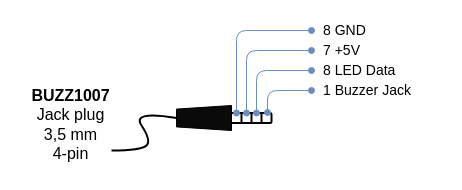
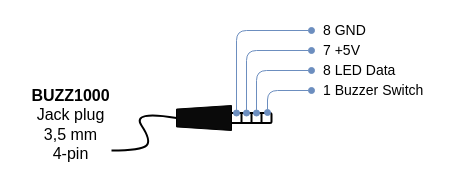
  <mxCell id="0" />
  <mxCell id="1" parent="0" />
  <mxCell id="2" value="" style="rounded=1;whiteSpace=wrap;html=1;strokeWidth=2;" parent="1" vertex="1"><mxGeometry x="221" y="112.5" width="50" height="10" as="geometry" /></mxCell>
  <mxCell id="3" value="" style="shape=trapezoid;perimeter=trapezoidPerimeter;whiteSpace=wrap;html=1;size=0.144;rotation=-90;fillColor=#0A0A0A;" parent="1" vertex="1"><mxGeometry x="191" y="90" width="25" height="55" as="geometry" /></mxCell>
  <mxCell id="4" value="" style="curved=1;endArrow=none;html=1;endFill=0;entryX=0.5;entryY=0;entryDx=0;entryDy=0;strokeWidth=2;" parent="1" target="3" edge="1"><mxGeometry width="50" height="50" relative="1" as="geometry"><mxPoint x="111" y="150" as="sourcePoint" /><mxPoint x="271" y="160" as="targetPoint" /><Array as="points"><mxPoint x="141" y="150" /><mxPoint x="151" y="140" /><mxPoint x="131" y="110" /></Array></mxGeometry></mxCell>
  <mxCell id="5" value="" style="endArrow=none;html=1;strokeWidth=2;entryX=0.75;entryY=0;entryDx=0;entryDy=0;exitX=0.75;exitY=1;exitDx=0;exitDy=0;" parent="1" edge="1"><mxGeometry width="50" height="50" relative="1" as="geometry"><mxPoint x="261" y="122.5" as="sourcePoint" /><mxPoint x="261" y="112.5" as="targetPoint" /></mxGeometry></mxCell>
  <mxCell id="6" value="" style="endArrow=none;html=1;strokeWidth=2;entryX=0.75;entryY=0;entryDx=0;entryDy=0;exitX=0.75;exitY=1;exitDx=0;exitDy=0;" parent="1" edge="1"><mxGeometry width="50" height="50" relative="1" as="geometry"><mxPoint x="251" y="122.5" as="sourcePoint" /><mxPoint x="251" y="112.5" as="targetPoint" /></mxGeometry></mxCell>
- <mxCell id="7" value="&lt;font style=&quot;font-size: 16px&quot;&gt;&lt;b style=&quot;font-size: 16px&quot;&gt;BUZZ1007&lt;/b&gt;&lt;br&gt;&lt;span&gt;Jack plug&lt;/span&gt;&lt;br&gt;&lt;span&gt;3,5 mm&lt;/span&gt;&lt;br&gt;4-pin&lt;br&gt;&lt;/font&gt;" style="text;html=1;strokeColor=none;fillColor=none;align=center;verticalAlign=middle;whiteSpace=wrap;rounded=0;fontSize=14;" parent="1" vertex="1"><mxGeometry x="20" y="80" width="101" height="88" as="geometry" /></mxCell>
+ <mxCell id="7" value="&lt;font style=&quot;font-size: 16px&quot;&gt;&lt;b style=&quot;font-size: 16px&quot;&gt;BUZZ1000&lt;/b&gt;&lt;br&gt;&lt;span&gt;Jack plug&lt;/span&gt;&lt;br&gt;&lt;span&gt;3,5 mm&lt;/span&gt;&lt;br&gt;4-pin&lt;br&gt;&lt;/font&gt;" style="text;html=1;strokeColor=none;fillColor=none;align=center;verticalAlign=middle;whiteSpace=wrap;rounded=0;fontSize=14;" parent="1" vertex="1"><mxGeometry x="20" y="80" width="101" height="88" as="geometry" /></mxCell>
  <mxCell id="8" value="" style="endArrow=oval;html=1;strokeWidth=1;fontSize=14;fillColor=#dae8fc;strokeColor=#6c8ebf;endFill=1;startArrow=oval;startFill=1;" parent="1" edge="1"><mxGeometry width="50" height="50" relative="1" as="geometry"><mxPoint x="267" y="112" as="sourcePoint" /><mxPoint x="311" y="90" as="targetPoint" /><Array as="points"><mxPoint x="267" y="90" /></Array></mxGeometry></mxCell>
  <mxCell id="9" value="" style="endArrow=oval;html=1;strokeWidth=1;fontSize=14;fillColor=#dae8fc;strokeColor=#6c8ebf;endFill=1;startArrow=oval;startFill=1;exitX=0.72;exitY=0;exitDx=0;exitDy=0;exitPerimeter=0;" parent="1" edge="1"><mxGeometry width="50" height="50" relative="1" as="geometry"><mxPoint x="256" y="112.5" as="sourcePoint" /><mxPoint x="311" y="70" as="targetPoint" /><Array as="points"><mxPoint x="256" y="70" /></Array></mxGeometry></mxCell>
  <mxCell id="10" value="" style="endArrow=oval;html=1;strokeWidth=1;fontSize=14;fillColor=#dae8fc;strokeColor=#6c8ebf;endFill=1;startArrow=oval;startFill=1;exitX=0.42;exitY=0;exitDx=0;exitDy=0;exitPerimeter=0;" parent="1" edge="1"><mxGeometry width="50" height="50" relative="1" as="geometry"><mxPoint x="246" y="112.5" as="sourcePoint" /><mxPoint x="311" y="50" as="targetPoint" /><Array as="points"><mxPoint x="246" y="50" /></Array></mxGeometry></mxCell>
  <mxCell id="11" value="&lt;font style=&quot;font-size: 14px&quot;&gt;7 +5V&lt;/font&gt;" style="text;html=1;strokeColor=none;fillColor=none;align=left;verticalAlign=middle;whiteSpace=wrap;rounded=0;fontSize=14;" parent="1" vertex="1"><mxGeometry x="321" y="40" width="70" height="20" as="geometry" /></mxCell>
  <mxCell id="12" value="&lt;font style=&quot;font-size: 14px&quot;&gt;8 LED Data&lt;/font&gt;" style="text;html=1;strokeColor=none;fillColor=none;align=left;verticalAlign=middle;whiteSpace=wrap;rounded=0;fontSize=14;" parent="1" vertex="1"><mxGeometry x="321" y="60" width="79" height="20" as="geometry" /></mxCell>
- <mxCell id="13" value="&lt;font style=&quot;font-size: 14px&quot;&gt;1 Buzzer Jack&lt;/font&gt;" style="text;html=1;strokeColor=none;fillColor=none;align=left;verticalAlign=middle;whiteSpace=wrap;rounded=0;fontSize=14;" parent="1" vertex="1"><mxGeometry x="321" y="80" width="119" height="20" as="geometry" /></mxCell>
+ <mxCell id="13" value="&lt;font style=&quot;font-size: 14px&quot;&gt;1 Buzzer Switch&lt;/font&gt;" style="text;html=1;strokeColor=none;fillColor=none;align=left;verticalAlign=middle;whiteSpace=wrap;rounded=0;fontSize=14;" parent="1" vertex="1"><mxGeometry x="321" y="80" width="119" height="20" as="geometry" /></mxCell>
  <mxCell id="14" value="" style="endArrow=none;html=1;strokeWidth=2;entryX=0.75;entryY=0;entryDx=0;entryDy=0;exitX=0.75;exitY=1;exitDx=0;exitDy=0;" parent="1" edge="1"><mxGeometry width="50" height="50" relative="1" as="geometry"><mxPoint x="241" y="122.5" as="sourcePoint" /><mxPoint x="241" y="112.5" as="targetPoint" /></mxGeometry></mxCell>
  <mxCell id="15" value="" style="endArrow=oval;html=1;strokeWidth=1;fontSize=14;fillColor=#dae8fc;strokeColor=#6c8ebf;endFill=1;startArrow=oval;startFill=1;exitX=0.42;exitY=0;exitDx=0;exitDy=0;exitPerimeter=0;" parent="1" edge="1"><mxGeometry width="50" height="50" relative="1" as="geometry"><mxPoint x="236" y="112.5" as="sourcePoint" /><mxPoint x="311" y="30" as="targetPoint" /><Array as="points"><mxPoint x="236" y="30" /></Array></mxGeometry></mxCell>
  <mxCell id="16" value="&lt;font style=&quot;font-size: 14px&quot;&gt;8 GND&lt;/font&gt;" style="text;html=1;strokeColor=none;fillColor=none;align=left;verticalAlign=middle;whiteSpace=wrap;rounded=0;fontSize=14;" parent="1" vertex="1"><mxGeometry x="321" y="20" width="70" height="20" as="geometry" /></mxCell>
